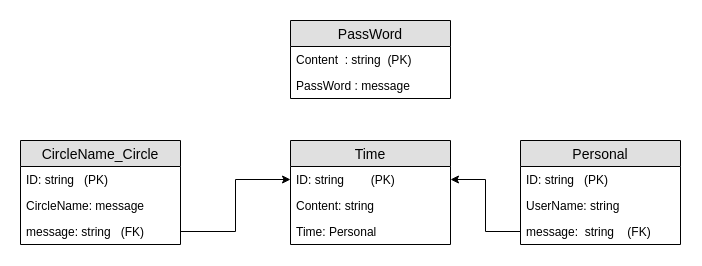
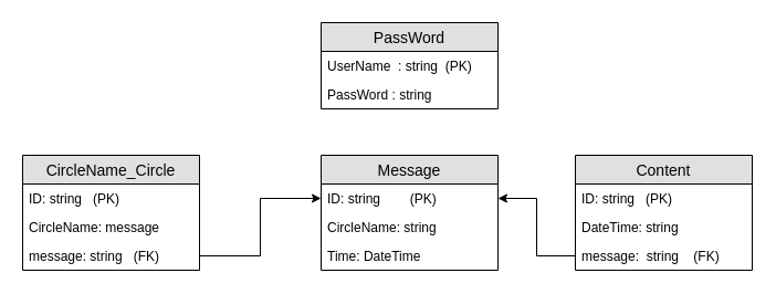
  <mxCell id="0" />
  <mxCell id="1" parent="0" />
  <mxCell id="2" value="PassWord" style="swimlane;fontStyle=0;childLayout=stackLayout;horizontal=1;startSize=26;fillColor=#e0e0e0;horizontalStack=0;resizeParent=1;resizeParentMax=0;resizeLast=0;collapsible=1;marginBottom=0;swimlaneFillColor=#ffffff;align=center;fontSize=14;" vertex="1" parent="1"><mxGeometry x="290" y="20" width="160" height="78" as="geometry"><mxRectangle x="250" y="90" width="70" height="26" as="alternateBounds" /></mxGeometry></mxCell>
- <mxCell id="3" value="Content  : string  (PK)" style="text;strokeColor=none;fillColor=none;spacingLeft=4;spacingRight=4;overflow=hidden;rotatable=0;points=[[0,0.5],[1,0.5]];portConstraint=eastwest;fontSize=12;" vertex="1" parent="2"><mxGeometry y="26" width="160" height="26" as="geometry" /></mxCell>
- <mxCell id="4" value="PassWord : message" style="text;strokeColor=none;fillColor=none;spacingLeft=4;spacingRight=4;overflow=hidden;rotatable=0;points=[[0,0.5],[1,0.5]];portConstraint=eastwest;fontSize=12;" vertex="1" parent="2"><mxGeometry y="52" width="160" height="26" as="geometry" /></mxCell>
- <mxCell id="5" value="Personal" style="swimlane;fontStyle=0;childLayout=stackLayout;horizontal=1;startSize=26;fillColor=#e0e0e0;horizontalStack=0;resizeParent=1;resizeParentMax=0;resizeLast=0;collapsible=1;marginBottom=0;swimlaneFillColor=#ffffff;align=center;fontSize=14;" vertex="1" parent="1"><mxGeometry x="520" y="140" width="160" height="104" as="geometry" /></mxCell>
+ <mxCell id="3" value="UserName  : string  (PK)" style="text;strokeColor=none;fillColor=none;spacingLeft=4;spacingRight=4;overflow=hidden;rotatable=0;points=[[0,0.5],[1,0.5]];portConstraint=eastwest;fontSize=12;" vertex="1" parent="2"><mxGeometry y="26" width="160" height="26" as="geometry" /></mxCell>
+ <mxCell id="4" value="PassWord : string" style="text;strokeColor=none;fillColor=none;spacingLeft=4;spacingRight=4;overflow=hidden;rotatable=0;points=[[0,0.5],[1,0.5]];portConstraint=eastwest;fontSize=12;" vertex="1" parent="2"><mxGeometry y="52" width="160" height="26" as="geometry" /></mxCell>
+ <mxCell id="5" value="Content" style="swimlane;fontStyle=0;childLayout=stackLayout;horizontal=1;startSize=26;fillColor=#e0e0e0;horizontalStack=0;resizeParent=1;resizeParentMax=0;resizeLast=0;collapsible=1;marginBottom=0;swimlaneFillColor=#ffffff;align=center;fontSize=14;" vertex="1" parent="1"><mxGeometry x="520" y="140" width="160" height="104" as="geometry" /></mxCell>
  <mxCell id="6" value="ID: string   (PK)" style="text;strokeColor=none;fillColor=none;spacingLeft=4;spacingRight=4;overflow=hidden;rotatable=0;points=[[0,0.5],[1,0.5]];portConstraint=eastwest;fontSize=12;" vertex="1" parent="5"><mxGeometry y="26" width="160" height="26" as="geometry" /></mxCell>
- <mxCell id="7" value="UserName: string" style="text;strokeColor=none;fillColor=none;spacingLeft=4;spacingRight=4;overflow=hidden;rotatable=0;points=[[0,0.5],[1,0.5]];portConstraint=eastwest;fontSize=12;" vertex="1" parent="5"><mxGeometry y="52" width="160" height="26" as="geometry" /></mxCell>
+ <mxCell id="7" value="DateTime: string" style="text;strokeColor=none;fillColor=none;spacingLeft=4;spacingRight=4;overflow=hidden;rotatable=0;points=[[0,0.5],[1,0.5]];portConstraint=eastwest;fontSize=12;" vertex="1" parent="5"><mxGeometry y="52" width="160" height="26" as="geometry" /></mxCell>
  <mxCell id="8" value="message:  string    (FK)" style="text;strokeColor=none;fillColor=none;spacingLeft=4;spacingRight=4;overflow=hidden;rotatable=0;points=[[0,0.5],[1,0.5]];portConstraint=eastwest;fontSize=12;" vertex="1" parent="5"><mxGeometry y="78" width="160" height="26" as="geometry" /></mxCell>
  <mxCell id="9" value="CircleName_Circle" style="swimlane;fontStyle=0;childLayout=stackLayout;horizontal=1;startSize=26;fillColor=#e0e0e0;horizontalStack=0;resizeParent=1;resizeParentMax=0;resizeLast=0;collapsible=1;marginBottom=0;swimlaneFillColor=#ffffff;align=center;fontSize=14;" vertex="1" parent="1"><mxGeometry x="20" y="140" width="160" height="104" as="geometry" /></mxCell>
  <mxCell id="10" value="ID: string   (PK)" style="text;strokeColor=none;fillColor=none;spacingLeft=4;spacingRight=4;overflow=hidden;rotatable=0;points=[[0,0.5],[1,0.5]];portConstraint=eastwest;fontSize=12;" vertex="1" parent="9"><mxGeometry y="26" width="160" height="26" as="geometry" /></mxCell>
  <mxCell id="11" value="CircleName: message" style="text;strokeColor=none;fillColor=none;spacingLeft=4;spacingRight=4;overflow=hidden;rotatable=0;points=[[0,0.5],[1,0.5]];portConstraint=eastwest;fontSize=12;" vertex="1" parent="9"><mxGeometry y="52" width="160" height="26" as="geometry" /></mxCell>
  <mxCell id="12" value="message: string   (FK)" style="text;strokeColor=none;fillColor=none;spacingLeft=4;spacingRight=4;overflow=hidden;rotatable=0;points=[[0,0.5],[1,0.5]];portConstraint=eastwest;fontSize=12;" vertex="1" parent="9"><mxGeometry y="78" width="160" height="26" as="geometry" /></mxCell>
- <mxCell id="13" value="Time" style="swimlane;fontStyle=0;childLayout=stackLayout;horizontal=1;startSize=26;fillColor=#e0e0e0;horizontalStack=0;resizeParent=1;resizeParentMax=0;resizeLast=0;collapsible=1;marginBottom=0;swimlaneFillColor=#ffffff;align=center;fontSize=14;" vertex="1" parent="1"><mxGeometry x="290" y="140" width="160" height="104" as="geometry" /></mxCell>
+ <mxCell id="13" value="Message" style="swimlane;fontStyle=0;childLayout=stackLayout;horizontal=1;startSize=26;fillColor=#e0e0e0;horizontalStack=0;resizeParent=1;resizeParentMax=0;resizeLast=0;collapsible=1;marginBottom=0;swimlaneFillColor=#ffffff;align=center;fontSize=14;" vertex="1" parent="1"><mxGeometry x="290" y="140" width="160" height="104" as="geometry" /></mxCell>
  <mxCell id="14" value="ID: string        (PK)" style="text;strokeColor=none;fillColor=none;spacingLeft=4;spacingRight=4;overflow=hidden;rotatable=0;points=[[0,0.5],[1,0.5]];portConstraint=eastwest;fontSize=12;" vertex="1" parent="13"><mxGeometry y="26" width="160" height="26" as="geometry" /></mxCell>
- <mxCell id="15" value="Content: string" style="text;strokeColor=none;fillColor=none;spacingLeft=4;spacingRight=4;overflow=hidden;rotatable=0;points=[[0,0.5],[1,0.5]];portConstraint=eastwest;fontSize=12;" vertex="1" parent="13"><mxGeometry y="52" width="160" height="26" as="geometry" /></mxCell>
- <mxCell id="16" value="Time: Personal" style="text;strokeColor=none;fillColor=none;spacingLeft=4;spacingRight=4;overflow=hidden;rotatable=0;points=[[0,0.5],[1,0.5]];portConstraint=eastwest;fontSize=12;" vertex="1" parent="13"><mxGeometry y="78" width="160" height="26" as="geometry" /></mxCell>
+ <mxCell id="15" value="CircleName: string" style="text;strokeColor=none;fillColor=none;spacingLeft=4;spacingRight=4;overflow=hidden;rotatable=0;points=[[0,0.5],[1,0.5]];portConstraint=eastwest;fontSize=12;" vertex="1" parent="13"><mxGeometry y="52" width="160" height="26" as="geometry" /></mxCell>
+ <mxCell id="16" value="Time: DateTime" style="text;strokeColor=none;fillColor=none;spacingLeft=4;spacingRight=4;overflow=hidden;rotatable=0;points=[[0,0.5],[1,0.5]];portConstraint=eastwest;fontSize=12;" vertex="1" parent="13"><mxGeometry y="78" width="160" height="26" as="geometry" /></mxCell>
  <mxCell id="17" style="edgeStyle=orthogonalEdgeStyle;rounded=0;orthogonalLoop=1;jettySize=auto;html=1;entryX=1;entryY=0.5;entryDx=0;entryDy=0;" edge="1" parent="1" source="8" target="14"><mxGeometry relative="1" as="geometry" /></mxCell>
  <mxCell id="18" style="edgeStyle=orthogonalEdgeStyle;rounded=0;orthogonalLoop=1;jettySize=auto;html=1;" edge="1" parent="1" source="12" target="14"><mxGeometry relative="1" as="geometry" /></mxCell>
